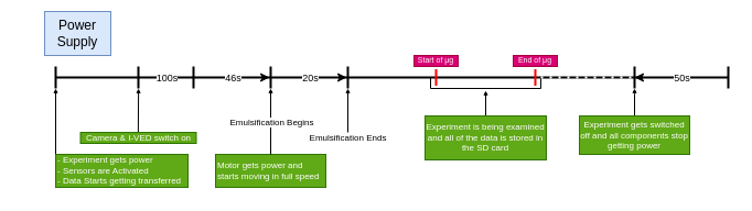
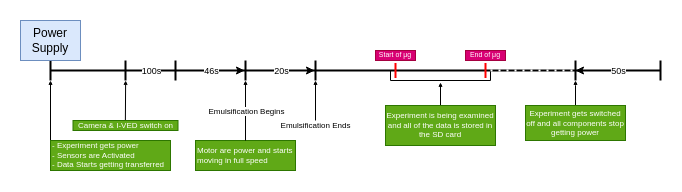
  <mxCell id="0" />
  <mxCell id="1" parent="0" />
  <mxCell id="2" value="" style="shape=crossbar;whiteSpace=wrap;html=1;rounded=1;strokeWidth=2;" parent="1" vertex="1"><mxGeometry x="50" y="60" width="610" height="20" as="geometry" /></mxCell>
  <mxCell id="3" value="" style="line;strokeWidth=2;direction=south;html=1;perimeter=backbonePerimeter;points=[];outlineConnect=0;" parent="1" vertex="1"><mxGeometry x="170" y="60" width="10" height="20" as="geometry" /></mxCell>
- <mxCell id="4" value="Power Supply" style="text;html=1;strokeColor=#6c8ebf;fillColor=#dae8fc;align=center;verticalAlign=middle;whiteSpace=wrap;rounded=0;" parent="1" vertex="1"><mxGeometry x="40" y="10" width="60" height="40" as="geometry" /></mxCell>
+ <mxCell id="4" value="Power Supply" style="text;html=1;strokeColor=#6c8ebf;fillColor=#dae8fc;align=center;verticalAlign=middle;whiteSpace=wrap;rounded=0;" parent="1" vertex="1"><mxGeometry x="20" y="20" width="60" height="40" as="geometry" /></mxCell>
  <mxCell id="5" style="rounded=0;orthogonalLoop=1;jettySize=auto;html=1;endSize=2;" parent="1" edge="1"><mxGeometry relative="1" as="geometry"><mxPoint x="125.13" y="80" as="targetPoint" /><mxPoint x="124.88" y="120" as="sourcePoint" /></mxGeometry></mxCell>
  <mxCell id="6" value="&lt;span style=&quot;font-size: 8px; background-color: initial;&quot;&gt;Camera &amp;amp; I-VED switch on&lt;/span&gt;" style="text;html=1;strokeColor=#2D7600;fillColor=#60a917;align=center;verticalAlign=middle;whiteSpace=wrap;rounded=0;fontColor=#ffffff;fontSize=8;spacing=2;" parent="1" vertex="1"><mxGeometry x="72.5" y="120" width="105" height="10" as="geometry" /></mxCell>
  <mxCell id="7" style="edgeStyle=orthogonalEdgeStyle;rounded=0;orthogonalLoop=1;jettySize=auto;html=1;entryX=0;entryY=1;entryDx=0;entryDy=0;entryPerimeter=0;endSize=2;" parent="1" source="8" target="2" edge="1"><mxGeometry relative="1" as="geometry"><mxPoint x="60" y="90" as="targetPoint" /><Array as="points"><mxPoint x="50" y="140" /><mxPoint x="50" y="140" /></Array></mxGeometry></mxCell>
  <mxCell id="8" value="&lt;span style=&quot;font-size: 8px; background-color: initial;&quot;&gt;- Experiment gets power&lt;br&gt;- Sensors are Activated&lt;br&gt;- Data Starts getting transferred&lt;br&gt;&lt;/span&gt;" style="text;html=1;strokeColor=#2D7600;fillColor=#60a917;align=left;verticalAlign=middle;whiteSpace=wrap;rounded=0;fontColor=#ffffff;fontSize=8;spacing=2;" parent="1" vertex="1"><mxGeometry x="50" y="140" width="120" height="30" as="geometry" /></mxCell>
  <mxCell id="9" value="" style="line;strokeWidth=2;direction=south;html=1;perimeter=backbonePerimeter;points=[];outlineConnect=0;" parent="1" vertex="1"><mxGeometry x="240" y="60" width="10" height="20" as="geometry" /></mxCell>
  <mxCell id="10" value="" style="line;strokeWidth=2;direction=south;html=1;perimeter=backbonePerimeter;points=[];outlineConnect=0;" parent="1" vertex="1"><mxGeometry x="310" y="60" width="10" height="20" as="geometry" /></mxCell>
  <mxCell id="11" value="" style="line;strokeWidth=2;direction=south;html=1;perimeter=backbonePerimeter;points=[];outlineConnect=0;fillStyle=solid;fillColor=none;strokeColor=#ff0000;" parent="1" vertex="1"><mxGeometry x="390" y="62.5" width="10" height="15" as="geometry" /></mxCell>
  <mxCell id="12" value="" style="line;strokeWidth=2;direction=south;html=1;perimeter=backbonePerimeter;points=[];outlineConnect=0;fillStyle=solid;fillColor=none;strokeColor=#ff0000;" parent="1" vertex="1"><mxGeometry x="480" y="62.5" width="10" height="15" as="geometry" /></mxCell>
  <mxCell id="13" value="Start of μg" style="text;html=1;strokeColor=#A50040;fillColor=#d80073;align=center;verticalAlign=middle;whiteSpace=wrap;rounded=0;fontColor=#ffffff;fontSize=7;" parent="1" vertex="1"><mxGeometry x="375" y="50" width="40" height="10" as="geometry" /></mxCell>
  <mxCell id="14" value="End of μg" style="text;html=1;strokeColor=#A50040;fillColor=#d80073;align=center;verticalAlign=middle;whiteSpace=wrap;rounded=0;fontColor=#ffffff;fontSize=7;" parent="1" vertex="1"><mxGeometry x="465" y="50" width="40" height="10" as="geometry" /></mxCell>
  <mxCell id="15" value="" style="endArrow=classic;html=1;rounded=0;" parent="1" source="3" target="9" edge="1"><mxGeometry relative="1" as="geometry"><mxPoint x="230" y="80" as="sourcePoint" /><mxPoint x="260" y="90" as="targetPoint" /></mxGeometry></mxCell>
  <mxCell id="16" value="46s" style="edgeLabel;resizable=0;html=1;align=center;verticalAlign=middle;fontSize=9;" parent="15" connectable="0" vertex="1"><mxGeometry relative="1" as="geometry" /></mxCell>
  <mxCell id="17" value="" style="endArrow=classic;html=1;rounded=0;" parent="1" source="9" target="10" edge="1"><mxGeometry relative="1" as="geometry"><mxPoint x="242" y="100" as="sourcePoint" /><mxPoint x="310" y="100" as="targetPoint" /></mxGeometry></mxCell>
  <mxCell id="18" value="20s" style="edgeLabel;resizable=0;html=1;align=center;verticalAlign=middle;fontSize=9;" parent="17" connectable="0" vertex="1"><mxGeometry relative="1" as="geometry" /></mxCell>
  <mxCell id="19" value="" style="shape=partialRectangle;whiteSpace=wrap;html=1;bottom=1;right=1;left=1;top=0;fillColor=none;routingCenterX=-0.5;" parent="1" vertex="1"><mxGeometry x="390" y="70" width="100" height="10" as="geometry" /></mxCell>
- <mxCell id="20" value="&lt;span style=&quot;font-size: 8px; background-color: initial;&quot;&gt;Motor gets power and starts moving in full speed&lt;br&gt;&lt;/span&gt;" style="text;html=1;strokeColor=#2D7600;fillColor=#60a917;align=left;verticalAlign=middle;whiteSpace=wrap;rounded=0;fontColor=#ffffff;fontSize=8;spacing=2;" parent="1" vertex="1"><mxGeometry x="195" y="140" width="100" height="30" as="geometry" /></mxCell>
+ <mxCell id="20" value="&lt;span style=&quot;font-size: 8px; background-color: initial;&quot;&gt;Motor are power and starts moving in full speed&lt;br&gt;&lt;/span&gt;" style="text;html=1;strokeColor=#2D7600;fillColor=#60a917;align=left;verticalAlign=middle;whiteSpace=wrap;rounded=0;fontColor=#ffffff;fontSize=8;spacing=2;" parent="1" vertex="1"><mxGeometry x="195" y="140" width="100" height="30" as="geometry" /></mxCell>
  <mxCell id="21" value="" style="endArrow=classic;html=1;rounded=0;exitX=0.5;exitY=0;exitDx=0;exitDy=0;endSize=2;" parent="1" source="20" edge="1"><mxGeometry relative="1" as="geometry"><mxPoint x="270" y="120" as="sourcePoint" /><mxPoint x="245" y="80" as="targetPoint" /></mxGeometry></mxCell>
  <mxCell id="22" value="Emulsification Begins" style="edgeLabel;resizable=0;html=1;align=center;verticalAlign=middle;fontSize=8;" parent="21" connectable="0" vertex="1"><mxGeometry relative="1" as="geometry" /></mxCell>
  <mxCell id="23" value="" style="endArrow=classic;html=1;rounded=0;endSize=2;exitX=0.5;exitY=0;exitDx=0;exitDy=0;" parent="1" source="24" edge="1"><mxGeometry relative="1" as="geometry"><mxPoint x="315" y="100" as="sourcePoint" /><mxPoint x="315" y="80" as="targetPoint" /></mxGeometry></mxCell>
  <mxCell id="24" value="Emulsification Ends" style="text;html=1;strokeColor=none;fillColor=none;align=center;verticalAlign=middle;whiteSpace=wrap;rounded=0;fontSize=8;" parent="1" vertex="1"><mxGeometry x="277.5" y="120" width="75" height="10" as="geometry" /></mxCell>
  <mxCell id="25" style="edgeStyle=orthogonalEdgeStyle;rounded=0;orthogonalLoop=1;jettySize=auto;html=1;entryX=0.5;entryY=1.196;entryDx=0;entryDy=0;entryPerimeter=0;endSize=2;" parent="1" source="26" target="19" edge="1"><mxGeometry relative="1" as="geometry" /></mxCell>
  <mxCell id="26" value="&lt;span style=&quot;font-size: 8px; background-color: initial;&quot;&gt;Experiment is being examined and all of the data is stored in the SD card&lt;br&gt;&lt;/span&gt;" style="text;html=1;strokeColor=#2D7600;fillColor=#60a917;align=center;verticalAlign=middle;whiteSpace=wrap;rounded=0;fontColor=#ffffff;fontSize=8;spacing=2;" parent="1" vertex="1"><mxGeometry x="385" y="105" width="110" height="40" as="geometry" /></mxCell>
  <mxCell id="27" value="" style="endArrow=classic;html=1;rounded=0;exitX=1;exitY=0.5;exitDx=0;exitDy=0;exitPerimeter=0;" parent="1" source="2" target="29" edge="1"><mxGeometry relative="1" as="geometry"><mxPoint x="540" y="124.68" as="sourcePoint" /><mxPoint x="609" y="124.68" as="targetPoint" /></mxGeometry></mxCell>
  <mxCell id="28" value="50s" style="edgeLabel;resizable=0;html=1;align=center;verticalAlign=middle;fontSize=9;" parent="27" connectable="0" vertex="1"><mxGeometry relative="1" as="geometry" /></mxCell>
  <mxCell id="29" value="" style="line;strokeWidth=2;direction=south;html=1;perimeter=backbonePerimeter;points=[];outlineConnect=0;" parent="1" vertex="1"><mxGeometry x="570" y="60" width="10" height="20" as="geometry" /></mxCell>
  <mxCell id="30" style="edgeStyle=orthogonalEdgeStyle;rounded=0;orthogonalLoop=1;jettySize=auto;html=1;endSize=2;" parent="1" source="31" edge="1"><mxGeometry relative="1" as="geometry"><mxPoint x="575" y="80" as="targetPoint" /></mxGeometry></mxCell>
  <mxCell id="31" value="&lt;span style=&quot;font-size: 8px; background-color: initial;&quot;&gt;Experiment gets switched off and all components stop getting power&lt;br&gt;&lt;/span&gt;" style="text;html=1;strokeColor=#2D7600;fillColor=#60a917;align=center;verticalAlign=middle;whiteSpace=wrap;rounded=0;fontColor=#ffffff;fontSize=8;spacing=2;" parent="1" vertex="1"><mxGeometry x="525" y="105" width="100" height="35" as="geometry" /></mxCell>
  <mxCell id="32" value="" style="endArrow=none;dashed=1;html=1;dashPattern=1 3;strokeWidth=2;rounded=0;exitX=1;exitY=0;exitDx=0;exitDy=0;strokeColor=#ffffff;" parent="1" source="19" target="29" edge="1"><mxGeometry width="50" height="50" relative="1" as="geometry"><mxPoint x="500" y="100" as="sourcePoint" /><mxPoint x="550" y="50" as="targetPoint" /></mxGeometry></mxCell>
  <mxCell id="33" value="" style="line;strokeWidth=2;direction=south;html=1;perimeter=backbonePerimeter;points=[];outlineConnect=0;" vertex="1" parent="1"><mxGeometry x="120" y="60" width="10" height="20" as="geometry" /></mxCell>
  <mxCell id="34" value="100s" style="edgeLabel;resizable=0;html=1;align=center;verticalAlign=middle;fontSize=9;" connectable="0" vertex="1" parent="1"><mxGeometry x="150" y="70" as="geometry" /></mxCell>
